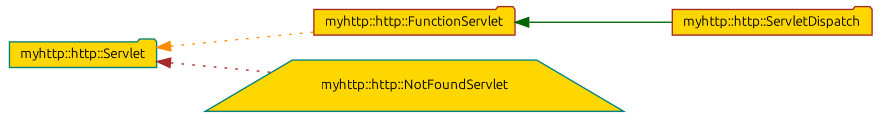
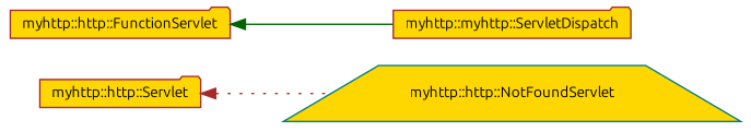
  digraph {
    fontname=Ubuntu
    rankdir=LR
    node [color=teal fillcolor=gold fontname=Ubuntu fontsize=10 shape=folder style=filled]
    edge [dir=back fontname=Ubuntu fontsize=10 labelfontname=Helvetica labelfontsize=10 style=dotted]
-   n1 [fontcolor=black height=0.2 label="myhttp::http::Servlet" width=0.4]
+   n1 [color=brown fontcolor=black height=0.2 label="myhttp::http::Servlet" width=0.4]
    n2 [color=brown height=0.2 label="myhttp::http::FunctionServlet" width=0.4]
    n3 [height=0.2 label="myhttp::http::NotFoundServlet" shape=trapezium width=0.4]
-   n4 [color=brown height=0.2 label="myhttp::http::ServletDispatch" width=0.4]
-   n1 -> n2 [color=darkorange]
+   n4 [color=brown height=0.2 label="myhttp::myhttp::ServletDispatch" width=0.4]
    n1 -> n3 [color=brown]
    n2 -> n4 [color=darkgreen style=solid]
  }
